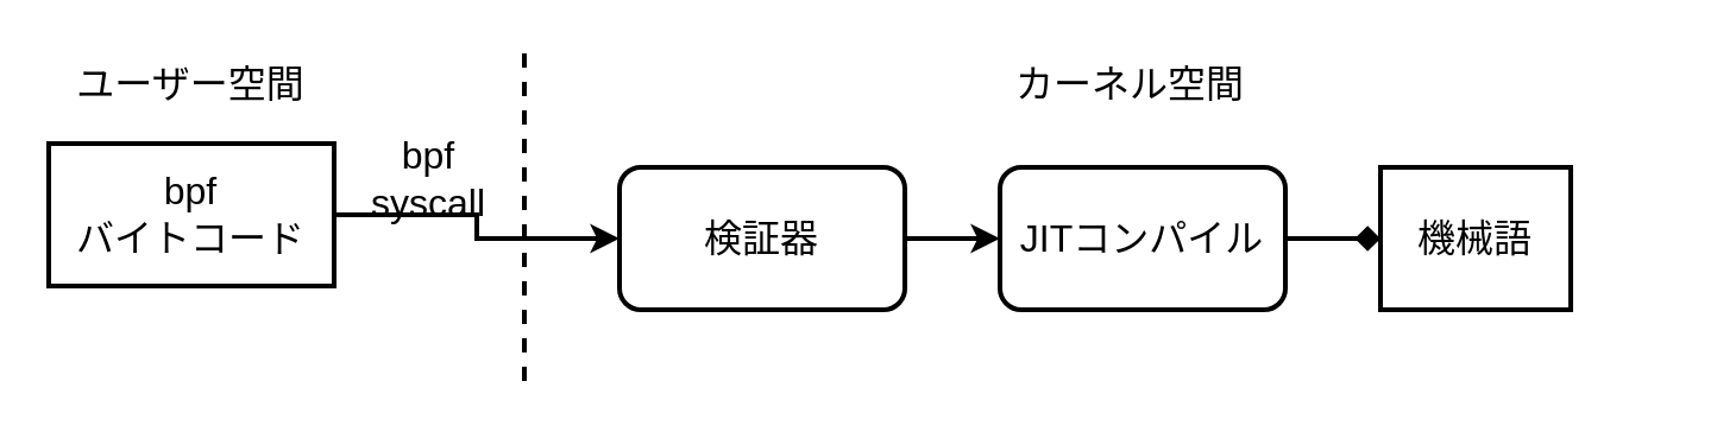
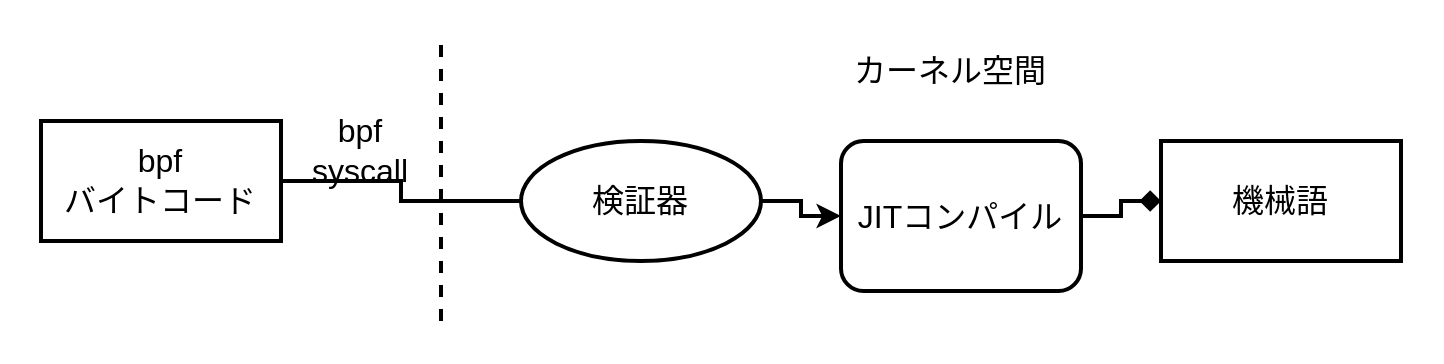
  <mxCell id="0" />
  <mxCell id="1" parent="0" />
- <mxCell id="2" style="edgeStyle=orthogonalEdgeStyle;rounded=0;orthogonalLoop=1;jettySize=auto;html=1;exitX=1;exitY=0.5;exitDx=0;exitDy=0;entryX=0;entryY=0.5;entryDx=0;entryDy=0;fontSize=16;strokeWidth=2;" edge="1" parent="1" source="3" target="5"><mxGeometry relative="1" as="geometry" /></mxCell>
+ <mxCell id="2" style="edgeStyle=orthogonalEdgeStyle;rounded=0;orthogonalLoop=1;jettySize=auto;html=1;exitX=1;exitY=0.5;exitDx=0;exitDy=0;entryX=0;entryY=0.5;entryDx=0;entryDy=0;fontSize=16;strokeWidth=2;endArrow=none;" edge="1" parent="1" source="3" target="5"><mxGeometry relative="1" as="geometry" /></mxCell>
  <mxCell id="3" value="&lt;div style=&quot;font-size: 16px;&quot;&gt;&lt;font style=&quot;font-size: 16px;&quot;&gt;bpf&lt;/font&gt;&lt;/div&gt;&lt;div style=&quot;font-size: 16px;&quot;&gt;&lt;font style=&quot;font-size: 16px;&quot;&gt;バイトコード&lt;br&gt;&lt;/font&gt;&lt;/div&gt;" style="rounded=0;whiteSpace=wrap;html=1;strokeWidth=2;" vertex="1" parent="1"><mxGeometry x="20" y="60" width="120" height="60" as="geometry" /></mxCell>
  <mxCell id="4" style="edgeStyle=orthogonalEdgeStyle;rounded=0;orthogonalLoop=1;jettySize=auto;html=1;exitX=1;exitY=0.5;exitDx=0;exitDy=0;entryX=0;entryY=0.5;entryDx=0;entryDy=0;fontSize=16;strokeWidth=2;" edge="1" parent="1" source="5" target="7"><mxGeometry relative="1" as="geometry" /></mxCell>
- <mxCell id="5" value="&lt;font style=&quot;font-size: 16px;&quot;&gt;検証器&lt;/font&gt;" style="rounded=1;whiteSpace=wrap;html=1;strokeWidth=2;" vertex="1" parent="1"><mxGeometry x="260" y="70" width="120" height="60" as="geometry" /></mxCell>
+ <mxCell id="5" value="&lt;font style=&quot;font-size: 16px;&quot;&gt;検証器&lt;/font&gt;" style="ellipse;whiteSpace=wrap;html=1;strokeWidth=2;" vertex="1" parent="1"><mxGeometry x="260" y="70" width="120" height="60" as="geometry" /></mxCell>
  <mxCell id="6" style="edgeStyle=orthogonalEdgeStyle;rounded=0;orthogonalLoop=1;jettySize=auto;html=1;exitX=1;exitY=0.5;exitDx=0;exitDy=0;entryX=0;entryY=0.5;entryDx=0;entryDy=0;fontSize=16;strokeWidth=2;endArrow=diamond;" edge="1" parent="1" source="7" target="8"><mxGeometry relative="1" as="geometry" /></mxCell>
- <mxCell id="7" value="&lt;font style=&quot;font-size: 16px;&quot;&gt;JITコンパイル&lt;/font&gt;" style="rounded=1;whiteSpace=wrap;html=1;strokeWidth=2;" vertex="1" parent="1"><mxGeometry x="420" y="70" width="120" height="60" as="geometry" /></mxCell>
- <mxCell id="8" value="&lt;font style=&quot;font-size: 16px;&quot;&gt;機械語&lt;br&gt;&lt;/font&gt;" style="rounded=0;whiteSpace=wrap;html=1;strokeWidth=2;" vertex="1" parent="1"><mxGeometry x="580" y="70" width="80" height="60" as="geometry" /></mxCell>
+ <mxCell id="7" value="&lt;font style=&quot;font-size: 16px;&quot;&gt;JITコンパイル&lt;/font&gt;" style="rounded=1;whiteSpace=wrap;html=1;strokeWidth=2;" vertex="1" parent="1"><mxGeometry x="420" y="70" width="120" height="75" as="geometry" /></mxCell>
+ <mxCell id="8" value="&lt;font style=&quot;font-size: 16px;&quot;&gt;機械語&lt;br&gt;&lt;/font&gt;" style="rounded=0;whiteSpace=wrap;html=1;strokeWidth=2;" vertex="1" parent="1"><mxGeometry x="580" y="70" width="120" height="60" as="geometry" /></mxCell>
  <mxCell id="9" value="" style="endArrow=none;dashed=1;html=1;rounded=0;fontSize=16;strokeWidth=2;" edge="1" parent="1"><mxGeometry width="50" height="50" relative="1" as="geometry"><mxPoint x="220" y="160" as="sourcePoint" /><mxPoint x="220" y="20" as="targetPoint" /></mxGeometry></mxCell>
- <mxCell id="10" value="ユーザー空間" style="text;html=1;strokeColor=none;fillColor=none;align=center;verticalAlign=middle;whiteSpace=wrap;rounded=0;fontSize=16;" vertex="1" parent="1"><mxGeometry x="25" y="20" width="110" height="30" as="geometry" /></mxCell>
  <mxCell id="11" value="カーネル空間" style="text;html=1;strokeColor=none;fillColor=none;align=center;verticalAlign=middle;whiteSpace=wrap;rounded=0;fontSize=16;" vertex="1" parent="1"><mxGeometry x="420" y="20" width="110" height="30" as="geometry" /></mxCell>
  <mxCell id="12" value="bpf syscall" style="text;html=1;strokeColor=none;fillColor=none;align=center;verticalAlign=middle;whiteSpace=wrap;rounded=0;fontSize=16;" vertex="1" parent="1"><mxGeometry x="150" y="60" width="60" height="30" as="geometry" /></mxCell>
